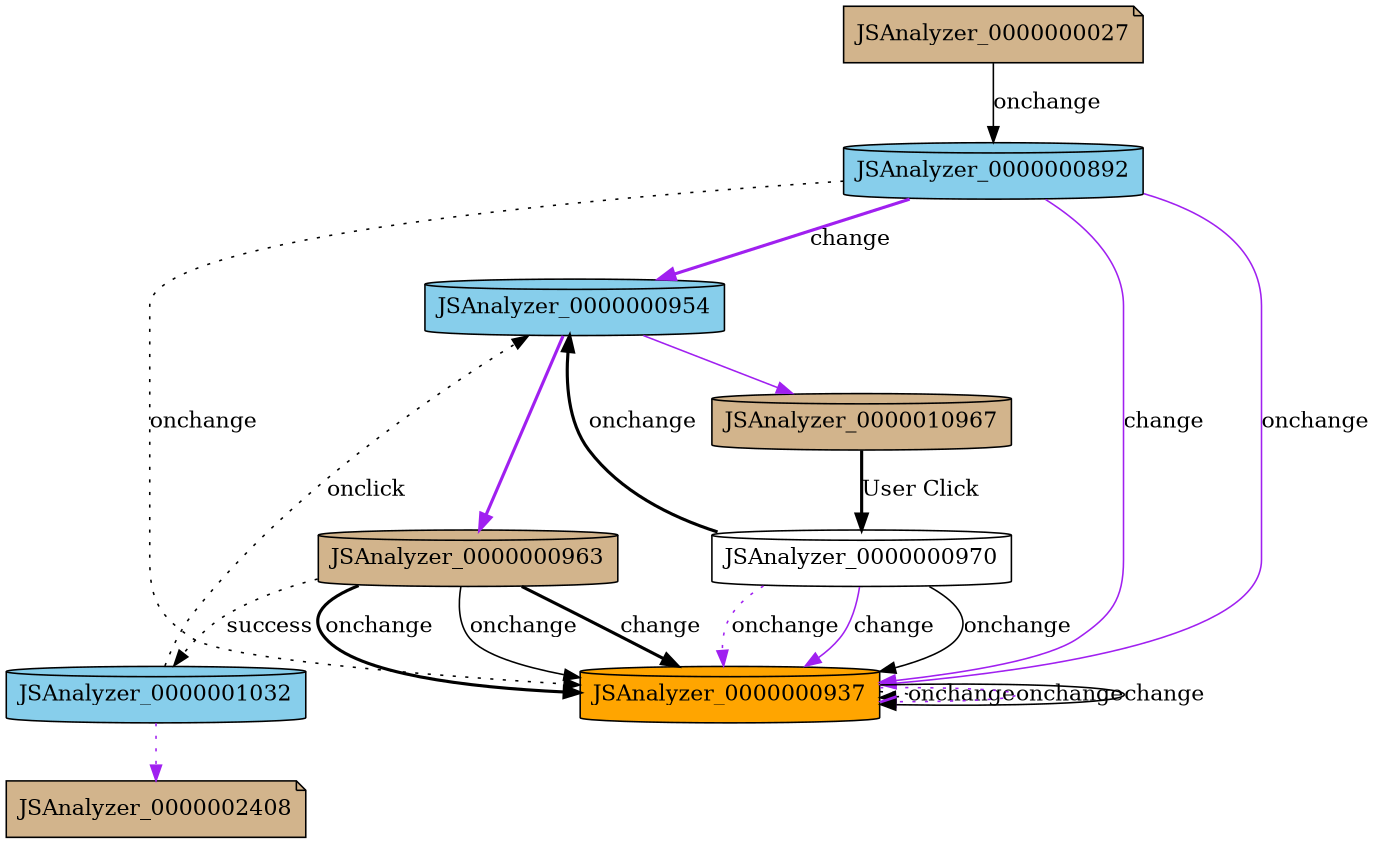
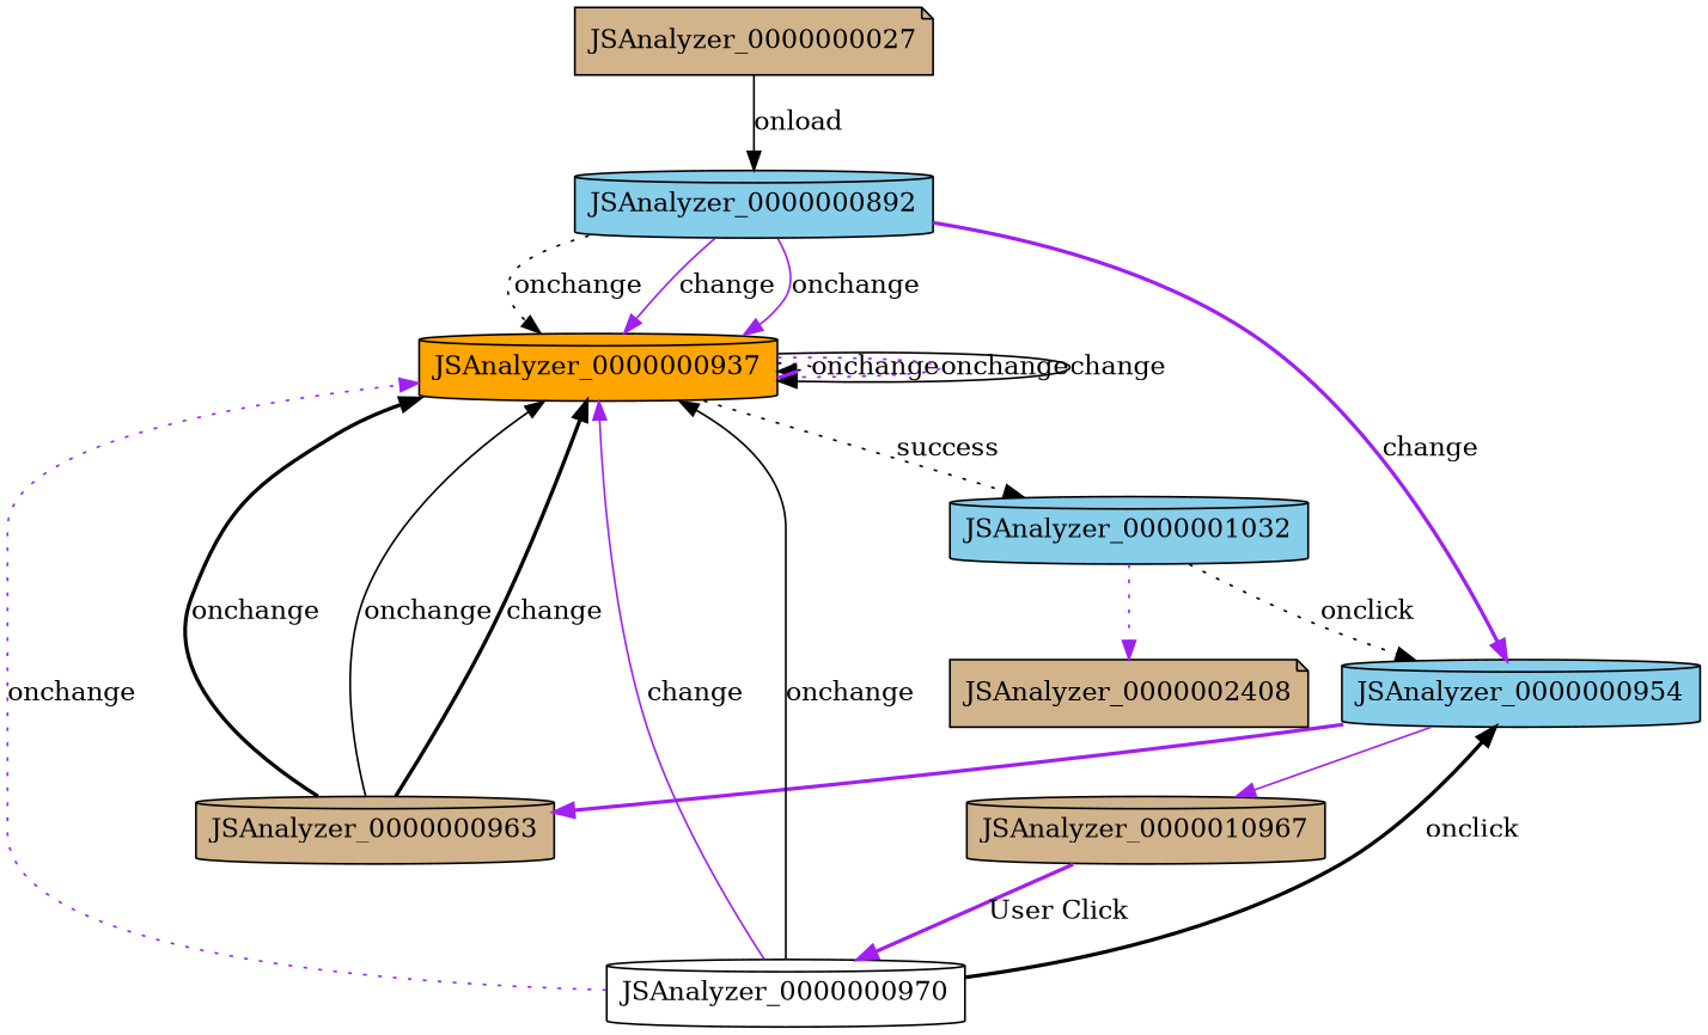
  digraph {
    node [fillcolor=tan shape=cylinder style=filled]
    edge [color=black style=solid]
    JSAnalyzer_0000000892 [fillcolor=skyblue]
    JSAnalyzer_0000000937 [fillcolor=orange]
    JSAnalyzer_0000000954 [fillcolor=skyblue]
    JSAnalyzer_0000000027 [shape=note]
    JSAnalyzer_0000000963
    n6 [label=JSAnalyzer_0000010967]
    JSAnalyzer_0000001032 [fillcolor=skyblue]
    JSAnalyzer_0000000970 [fillcolor=white]
    JSAnalyzer_0000002408 [shape=note]
    JSAnalyzer_0000000892 -> JSAnalyzer_0000000937 [color=purple label=onchange]
    JSAnalyzer_0000000892 -> JSAnalyzer_0000000937 [label=onchange style=dotted]
    JSAnalyzer_0000000892 -> JSAnalyzer_0000000937 [color=purple label=change]
    JSAnalyzer_0000000892 -> JSAnalyzer_0000000954 [color=purple label=change style=bold]
    JSAnalyzer_0000000937 -> JSAnalyzer_0000000937 [label=onchange style=dotted]
    JSAnalyzer_0000000937 -> JSAnalyzer_0000000937 [color=purple label=onchange style=dotted]
    JSAnalyzer_0000000937 -> JSAnalyzer_0000000937 [label=change]
    JSAnalyzer_0000000954 -> JSAnalyzer_0000000963 [color=purple style=bold]
    JSAnalyzer_0000000954 -> n6 [color=purple]
-   JSAnalyzer_0000000027 -> JSAnalyzer_0000000892 [label=onchange]
+   JSAnalyzer_0000000027 -> JSAnalyzer_0000000892 [label=onload]
    JSAnalyzer_0000000963 -> JSAnalyzer_0000000937 [label=onchange style=bold]
    JSAnalyzer_0000000963 -> JSAnalyzer_0000000937 [label=onchange]
    JSAnalyzer_0000000963 -> JSAnalyzer_0000000937 [label=change style=bold]
-   JSAnalyzer_0000000963 -> JSAnalyzer_0000001032 [label=success style=dotted]
-   n6 -> JSAnalyzer_0000000970 [label="User Click" style=bold]
+   JSAnalyzer_0000000937 -> JSAnalyzer_0000001032 [label=success style=dotted]
+   n6 -> JSAnalyzer_0000000970 [color=purple label="User Click" style=bold]
    JSAnalyzer_0000001032 -> JSAnalyzer_0000000954 [label=onclick style=dotted]
    JSAnalyzer_0000001032 -> JSAnalyzer_0000002408 [color=purple style=dotted]
    JSAnalyzer_0000000970 -> JSAnalyzer_0000000937 [label=onchange]
    JSAnalyzer_0000000970 -> JSAnalyzer_0000000937 [color=purple label=onchange style=dotted]
    JSAnalyzer_0000000970 -> JSAnalyzer_0000000937 [color=purple label=change]
-   JSAnalyzer_0000000970 -> JSAnalyzer_0000000954 [label=onchange style=bold]
+   JSAnalyzer_0000000970 -> JSAnalyzer_0000000954 [label=onclick style=bold]
  }
